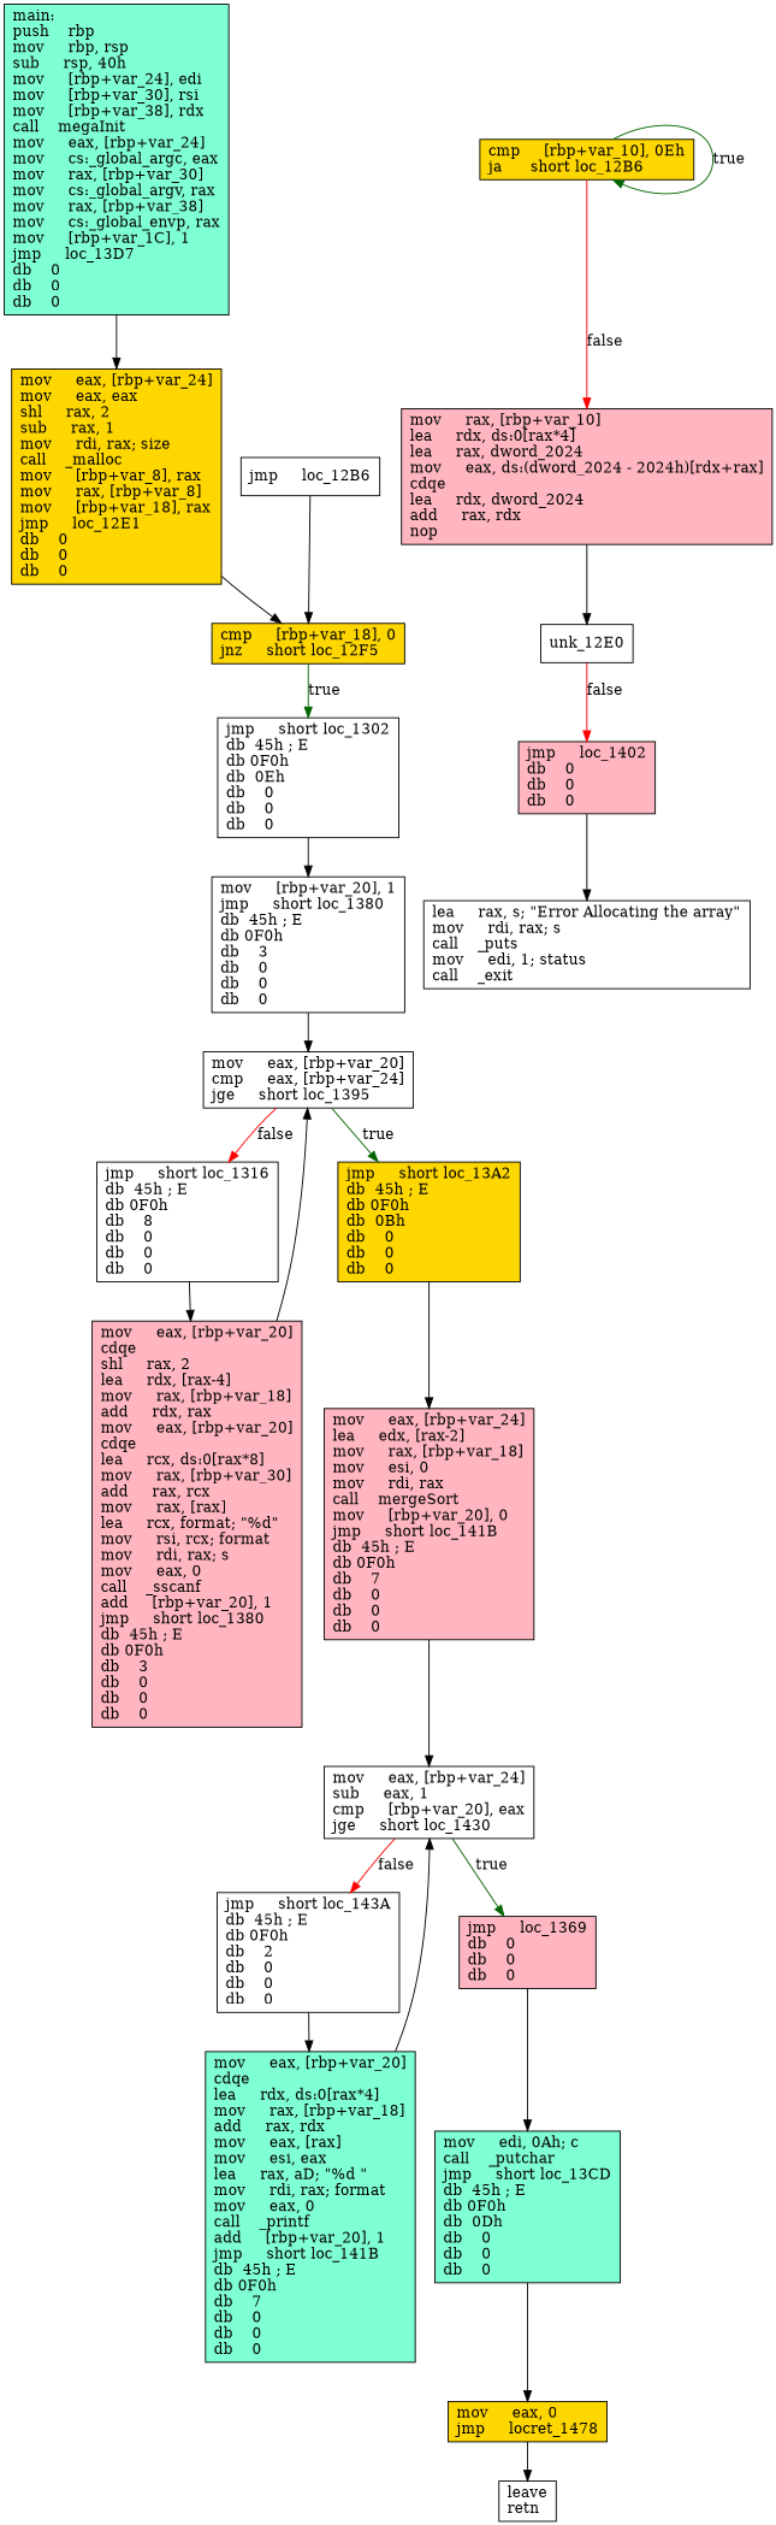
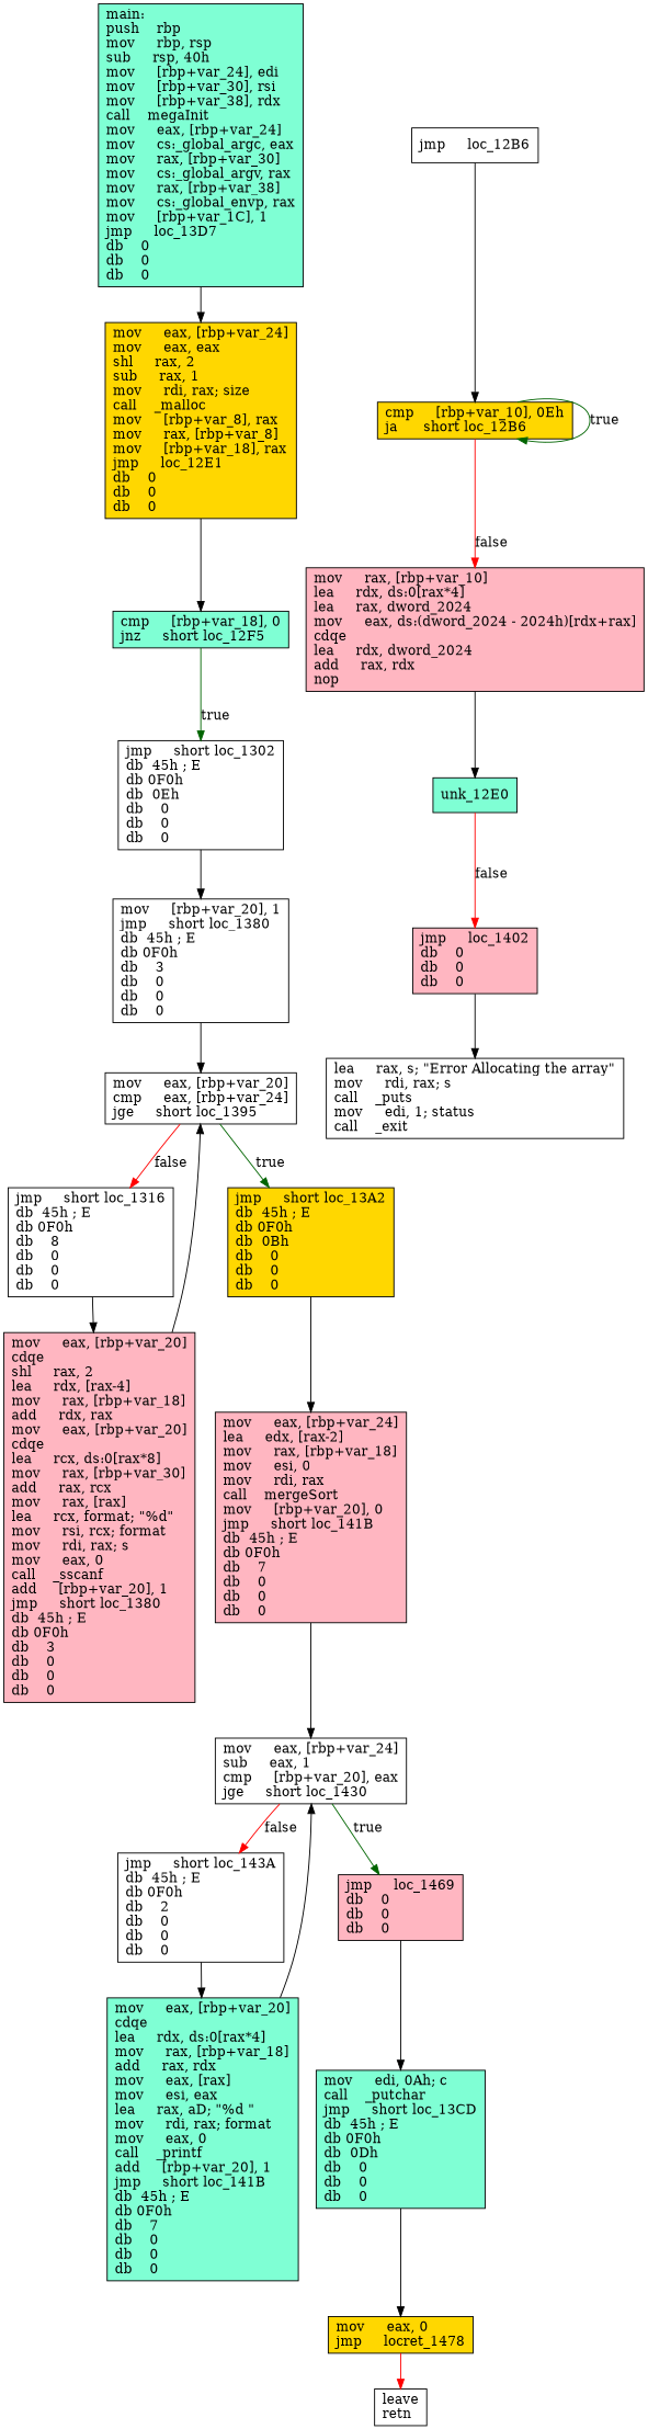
  digraph {
    node [fillcolor=white shape=box style=filled]
    n1 [fillcolor=aquamarine label="main:\lpush    rbp\lmov     rbp, rsp\lsub     rsp, 40h\lmov     [rbp+var_24], edi\lmov     [rbp+var_30], rsi\lmov     [rbp+var_38], rdx\lcall    megaInit\lmov     eax, [rbp+var_24]\lmov     cs:_global_argc, eax\lmov     rax, [rbp+var_30]\lmov     cs:_global_argv, rax\lmov     rax, [rbp+var_38]\lmov     cs:_global_envp, rax\lmov     [rbp+var_1C], 1\ljmp     loc_13D7\ldb    0\ldb    0\ldb    0\l"]
    n2 [fillcolor=gold label="mov     eax, [rbp+var_24]\lmov     eax, eax\lshl     rax, 2\lsub     rax, 1\lmov     rdi, rax; size\lcall    _malloc\lmov     [rbp+var_8], rax\lmov     rax, [rbp+var_8]\lmov     [rbp+var_18], rax\ljmp     loc_12E1\ldb    0\ldb    0\ldb    0\l"]
-   n3 [fillcolor=gold label="cmp     [rbp+var_18], 0\ljnz     short loc_12F5\l"]
+   n3 [fillcolor=aquamarine label="cmp     [rbp+var_18], 0\ljnz     short loc_12F5\l"]
    n4 [fillcolor=gold label="cmp     [rbp+var_10], 0Eh\lja      short loc_12B6\l"]
    n5 [fillcolor=lightpink label="mov     rax, [rbp+var_10]\llea     rdx, ds:0[rax*4]\llea     rax, dword_2024\lmov     eax, ds:(dword_2024 - 2024h)[rdx+rax]\lcdqe\llea     rdx, dword_2024\ladd     rax, rdx\lnop\l"]
-   n6 [label="unk_12E0\l"]
+   n6 [fillcolor=aquamarine label="unk_12E0\l"]
    n7 [fillcolor=lightpink label="jmp     loc_1402\ldb    0\ldb    0\ldb    0\l"]
    n8 [label="jmp     short loc_1302\ldb  45h ; E\ldb 0F0h\ldb  0Eh\ldb    0\ldb    0\ldb    0\l"]
    n9 [label="lea     rax, s; \"Error Allocating the array\"\lmov     rdi, rax; s\lcall    _puts\lmov     edi, 1; status\lcall    _exit\l"]
    n10 [label="mov     [rbp+var_20], 1\ljmp     short loc_1380\ldb  45h ; E\ldb 0F0h\ldb    3\ldb    0\ldb    0\ldb    0\l"]
    n11 [label="mov     eax, [rbp+var_20]\lcmp     eax, [rbp+var_24]\ljge     short loc_1395\l"]
    n12 [label="jmp     short loc_1316\ldb  45h ; E\ldb 0F0h\ldb    8\ldb    0\ldb    0\ldb    0\l"]
    n13 [fillcolor=gold label="jmp     short loc_13A2\ldb  45h ; E\ldb 0F0h\ldb  0Bh\ldb    0\ldb    0\ldb    0\l"]
    n14 [fillcolor=lightpink label="mov     eax, [rbp+var_20]\lcdqe\lshl     rax, 2\llea     rdx, [rax-4]\lmov     rax, [rbp+var_18]\ladd     rdx, rax\lmov     eax, [rbp+var_20]\lcdqe\llea     rcx, ds:0[rax*8]\lmov     rax, [rbp+var_30]\ladd     rax, rcx\lmov     rax, [rax]\llea     rcx, format; \"%d\"\lmov     rsi, rcx; format\lmov     rdi, rax; s\lmov     eax, 0\lcall    _sscanf\ladd     [rbp+var_20], 1\ljmp     short loc_1380\ldb  45h ; E\ldb 0F0h\ldb    3\ldb    0\ldb    0\ldb    0\l"]
    n15 [fillcolor=aquamarine label="mov     edi, 0Ah; c\lcall    _putchar\ljmp     short loc_13CD\ldb  45h ; E\ldb 0F0h\ldb  0Dh\ldb    0\ldb    0\ldb    0\l"]
    n16 [fillcolor=gold label="mov     eax, 0\ljmp     locret_1478\l"]
    n17 [label="leave\lretn\l"]
    n18 [fillcolor=lightpink label="mov     eax, [rbp+var_24]\llea     edx, [rax-2]\lmov     rax, [rbp+var_18]\lmov     esi, 0\lmov     rdi, rax\lcall    mergeSort\lmov     [rbp+var_20], 0\ljmp     short loc_141B\ldb  45h ; E\ldb 0F0h\ldb    7\ldb    0\ldb    0\ldb    0\l"]
    n19 [label="mov     eax, [rbp+var_24]\lsub     eax, 1\lcmp     [rbp+var_20], eax\ljge     short loc_1430\l"]
    n20 [label="jmp     short loc_143A\ldb  45h ; E\ldb 0F0h\ldb    2\ldb    0\ldb    0\ldb    0\l"]
-   n21 [fillcolor=lightpink label="jmp     loc_1369\ldb    0\ldb    0\ldb    0\l"]
+   n21 [fillcolor=lightpink label="jmp     loc_1469\ldb    0\ldb    0\ldb    0\l"]
    n22 [fillcolor=aquamarine label="mov     eax, [rbp+var_20]\lcdqe\llea     rdx, ds:0[rax*4]\lmov     rax, [rbp+var_18]\ladd     rax, rdx\lmov     eax, [rax]\lmov     esi, eax\llea     rax, aD; \"%d \"\lmov     rdi, rax; format\lmov     eax, 0\lcall    _printf\ladd     [rbp+var_20], 1\ljmp     short loc_141B\ldb  45h ; E\ldb 0F0h\ldb    7\ldb    0\ldb    0\ldb    0\l"]
    n23 [label="jmp     loc_12B6\l"]
    n1 -> n2
    n2 -> n3
    n3 -> n8 [color=darkgreen label=true]
    n4 -> n4 [color=darkgreen label=true]
    n4 -> n5 [color=red label=false]
    n5 -> n6
    n6 -> n7 [color=red label=false]
    n7 -> n9
    n8 -> n10
    n10 -> n11
    n11 -> n12 [color=red label=false]
    n11 -> n13 [color=darkgreen label=true]
    n12 -> n14
    n13 -> n18
    n14 -> n11
    n15 -> n16
-   n16 -> n17
+   n16 -> n17 [color=red]
    n18 -> n19
    n19 -> n20 [color=red label=false]
    n19 -> n21 [color=darkgreen label=true]
    n20 -> n22
    n21 -> n15
    n22 -> n19
-   n23 -> n3
+   n23 -> n4
  }
